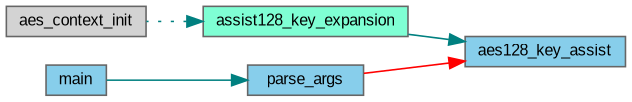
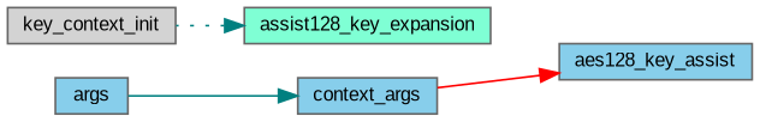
  digraph {
    fontname="Liberation Sans"
    rankdir=RL
    node [color=grey40 fillcolor=skyblue fontname="Liberation Sans" fontsize=10 shape=box style=filled]
    edge [color=teal dir=back fontname="Liberation Sans" fontsize=10 labelfontname=Helvetica labelfontsize=10 style=solid]
    n1 [color=gray40 fontcolor=black height=0.2 label=aes128_key_assist width=0.4]
    n2 [fillcolor=aquamarine height=0.2 label=assist128_key_expansion width=0.4]
-   n3 [height=0.2 label=parse_args width=0.4]
-   n4 [fillcolor=lightgrey height=0.2 label=aes_context_init width=0.4]
-   n5 [height=0.2 label=main width=0.4]
-   n1 -> n2
+   n3 [height=0.2 label=context_args width=0.4]
+   n4 [fillcolor=lightgrey height=0.2 label=key_context_init width=0.4]
+   n5 [height=0.2 label=args width=0.4]
    n1 -> n3 [color=red]
    n2 -> n4 [style=dotted]
    n3 -> n5
  }
